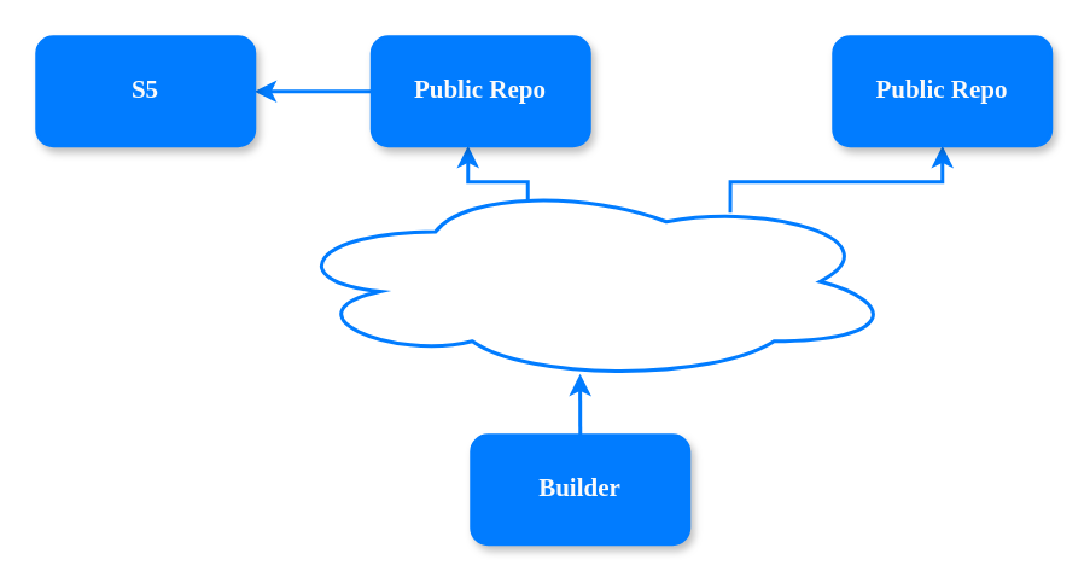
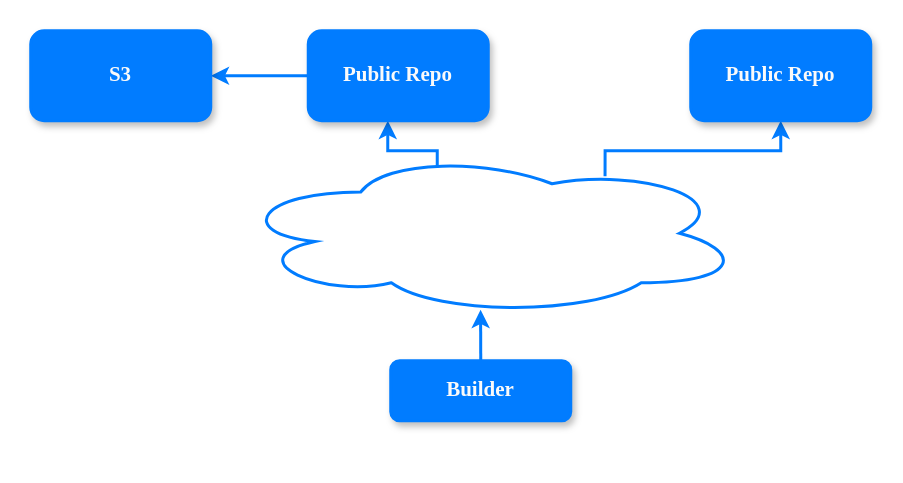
  <mxCell id="0" />
  <mxCell id="1" parent="0" />
  <mxCell id="2" style="edgeStyle=orthogonalEdgeStyle;rounded=0;orthogonalLoop=1;jettySize=auto;html=1;exitX=0.5;exitY=0;exitDx=0;exitDy=0;entryX=0.485;entryY=0.964;entryDx=0;entryDy=0;entryPerimeter=0;strokeWidth=2;strokeColor=#017CFF;" edge="1" parent="1" source="3" target="6"><mxGeometry relative="1" as="geometry" /></mxCell>
- <mxCell id="3" value="Builder" style="rounded=1;whiteSpace=wrap;html=1;fillColor=#017CFF;strokeWidth=2;fontColor=#FAFAFA;fontFamily=Montserrat;fontStyle=1;shadow=1;strokeColor=#017CFF;fontSize=14;" parent="1" vertex="1"><mxGeometry x="260" y="240" width="120" height="60" as="geometry" /></mxCell>
+ <mxCell id="3" value="Builder" style="rounded=1;whiteSpace=wrap;html=1;fillColor=#017CFF;strokeWidth=2;fontColor=#FAFAFA;fontFamily=Montserrat;fontStyle=1;shadow=1;strokeColor=#017CFF;fontSize=14;" parent="1" vertex="1"><mxGeometry x="260" y="240" width="120" height="40" as="geometry" /></mxCell>
  <mxCell id="4" style="edgeStyle=orthogonalEdgeStyle;rounded=0;orthogonalLoop=1;jettySize=auto;html=1;exitX=0.4;exitY=0.1;exitDx=0;exitDy=0;exitPerimeter=0;entryX=0.442;entryY=1;entryDx=0;entryDy=0;entryPerimeter=0;strokeColor=#017CFF;strokeWidth=2;" edge="1" parent="1" source="6" target="8"><mxGeometry relative="1" as="geometry"><Array as="points"><mxPoint x="291" y="100" /><mxPoint x="258" y="100" /></Array></mxGeometry></mxCell>
  <mxCell id="5" style="edgeStyle=orthogonalEdgeStyle;rounded=0;orthogonalLoop=1;jettySize=auto;html=1;exitX=0.729;exitY=0.155;exitDx=0;exitDy=0;exitPerimeter=0;entryX=0.5;entryY=1;entryDx=0;entryDy=0;strokeColor=#017CFF;strokeWidth=2;" edge="1" parent="1" source="6" target="9"><mxGeometry relative="1" as="geometry"><Array as="points"><mxPoint x="403" y="100" /><mxPoint x="520" y="100" /></Array></mxGeometry></mxCell>
  <mxCell id="6" value="" style="ellipse;shape=cloud;whiteSpace=wrap;html=1;rounded=1;shadow=0;strokeColor=#017CFF;strokeWidth=2;fillColor=none;fontFamily=Montserrat;fontSize=14;fontColor=#FAFAFA;" parent="1" vertex="1"><mxGeometry x="155" y="100" width="340" height="110" as="geometry" /></mxCell>
  <mxCell id="7" style="edgeStyle=orthogonalEdgeStyle;rounded=0;orthogonalLoop=1;jettySize=auto;html=1;exitX=0;exitY=0.5;exitDx=0;exitDy=0;entryX=1;entryY=0.5;entryDx=0;entryDy=0;strokeColor=#017CFF;strokeWidth=2;" edge="1" parent="1" source="8" target="10"><mxGeometry relative="1" as="geometry" /></mxCell>
  <mxCell id="8" value="Public Repo" style="rounded=1;whiteSpace=wrap;html=1;fillColor=#017CFF;strokeWidth=2;fontColor=#FAFAFA;fontFamily=Montserrat;fontStyle=1;shadow=1;strokeColor=#017CFF;fontSize=14;" vertex="1" parent="1"><mxGeometry x="205" y="20" width="120" height="60" as="geometry" /></mxCell>
  <mxCell id="9" value="Public Repo" style="rounded=1;whiteSpace=wrap;html=1;fillColor=#017CFF;strokeWidth=2;fontColor=#FAFAFA;fontFamily=Montserrat;fontStyle=1;shadow=1;strokeColor=#017CFF;fontSize=14;" vertex="1" parent="1"><mxGeometry x="460" y="20" width="120" height="60" as="geometry" /></mxCell>
- <mxCell id="10" value="S5" style="rounded=1;whiteSpace=wrap;html=1;fillColor=#017CFF;strokeWidth=2;fontColor=#FAFAFA;fontFamily=Montserrat;fontStyle=1;shadow=1;strokeColor=#017CFF;fontSize=14;" vertex="1" parent="1"><mxGeometry x="20" y="20" width="120" height="60" as="geometry" /></mxCell>
+ <mxCell id="10" value="S3" style="rounded=1;whiteSpace=wrap;html=1;fillColor=#017CFF;strokeWidth=2;fontColor=#FAFAFA;fontFamily=Montserrat;fontStyle=1;shadow=1;strokeColor=#017CFF;fontSize=14;" vertex="1" parent="1"><mxGeometry x="20" y="20" width="120" height="60" as="geometry" /></mxCell>
